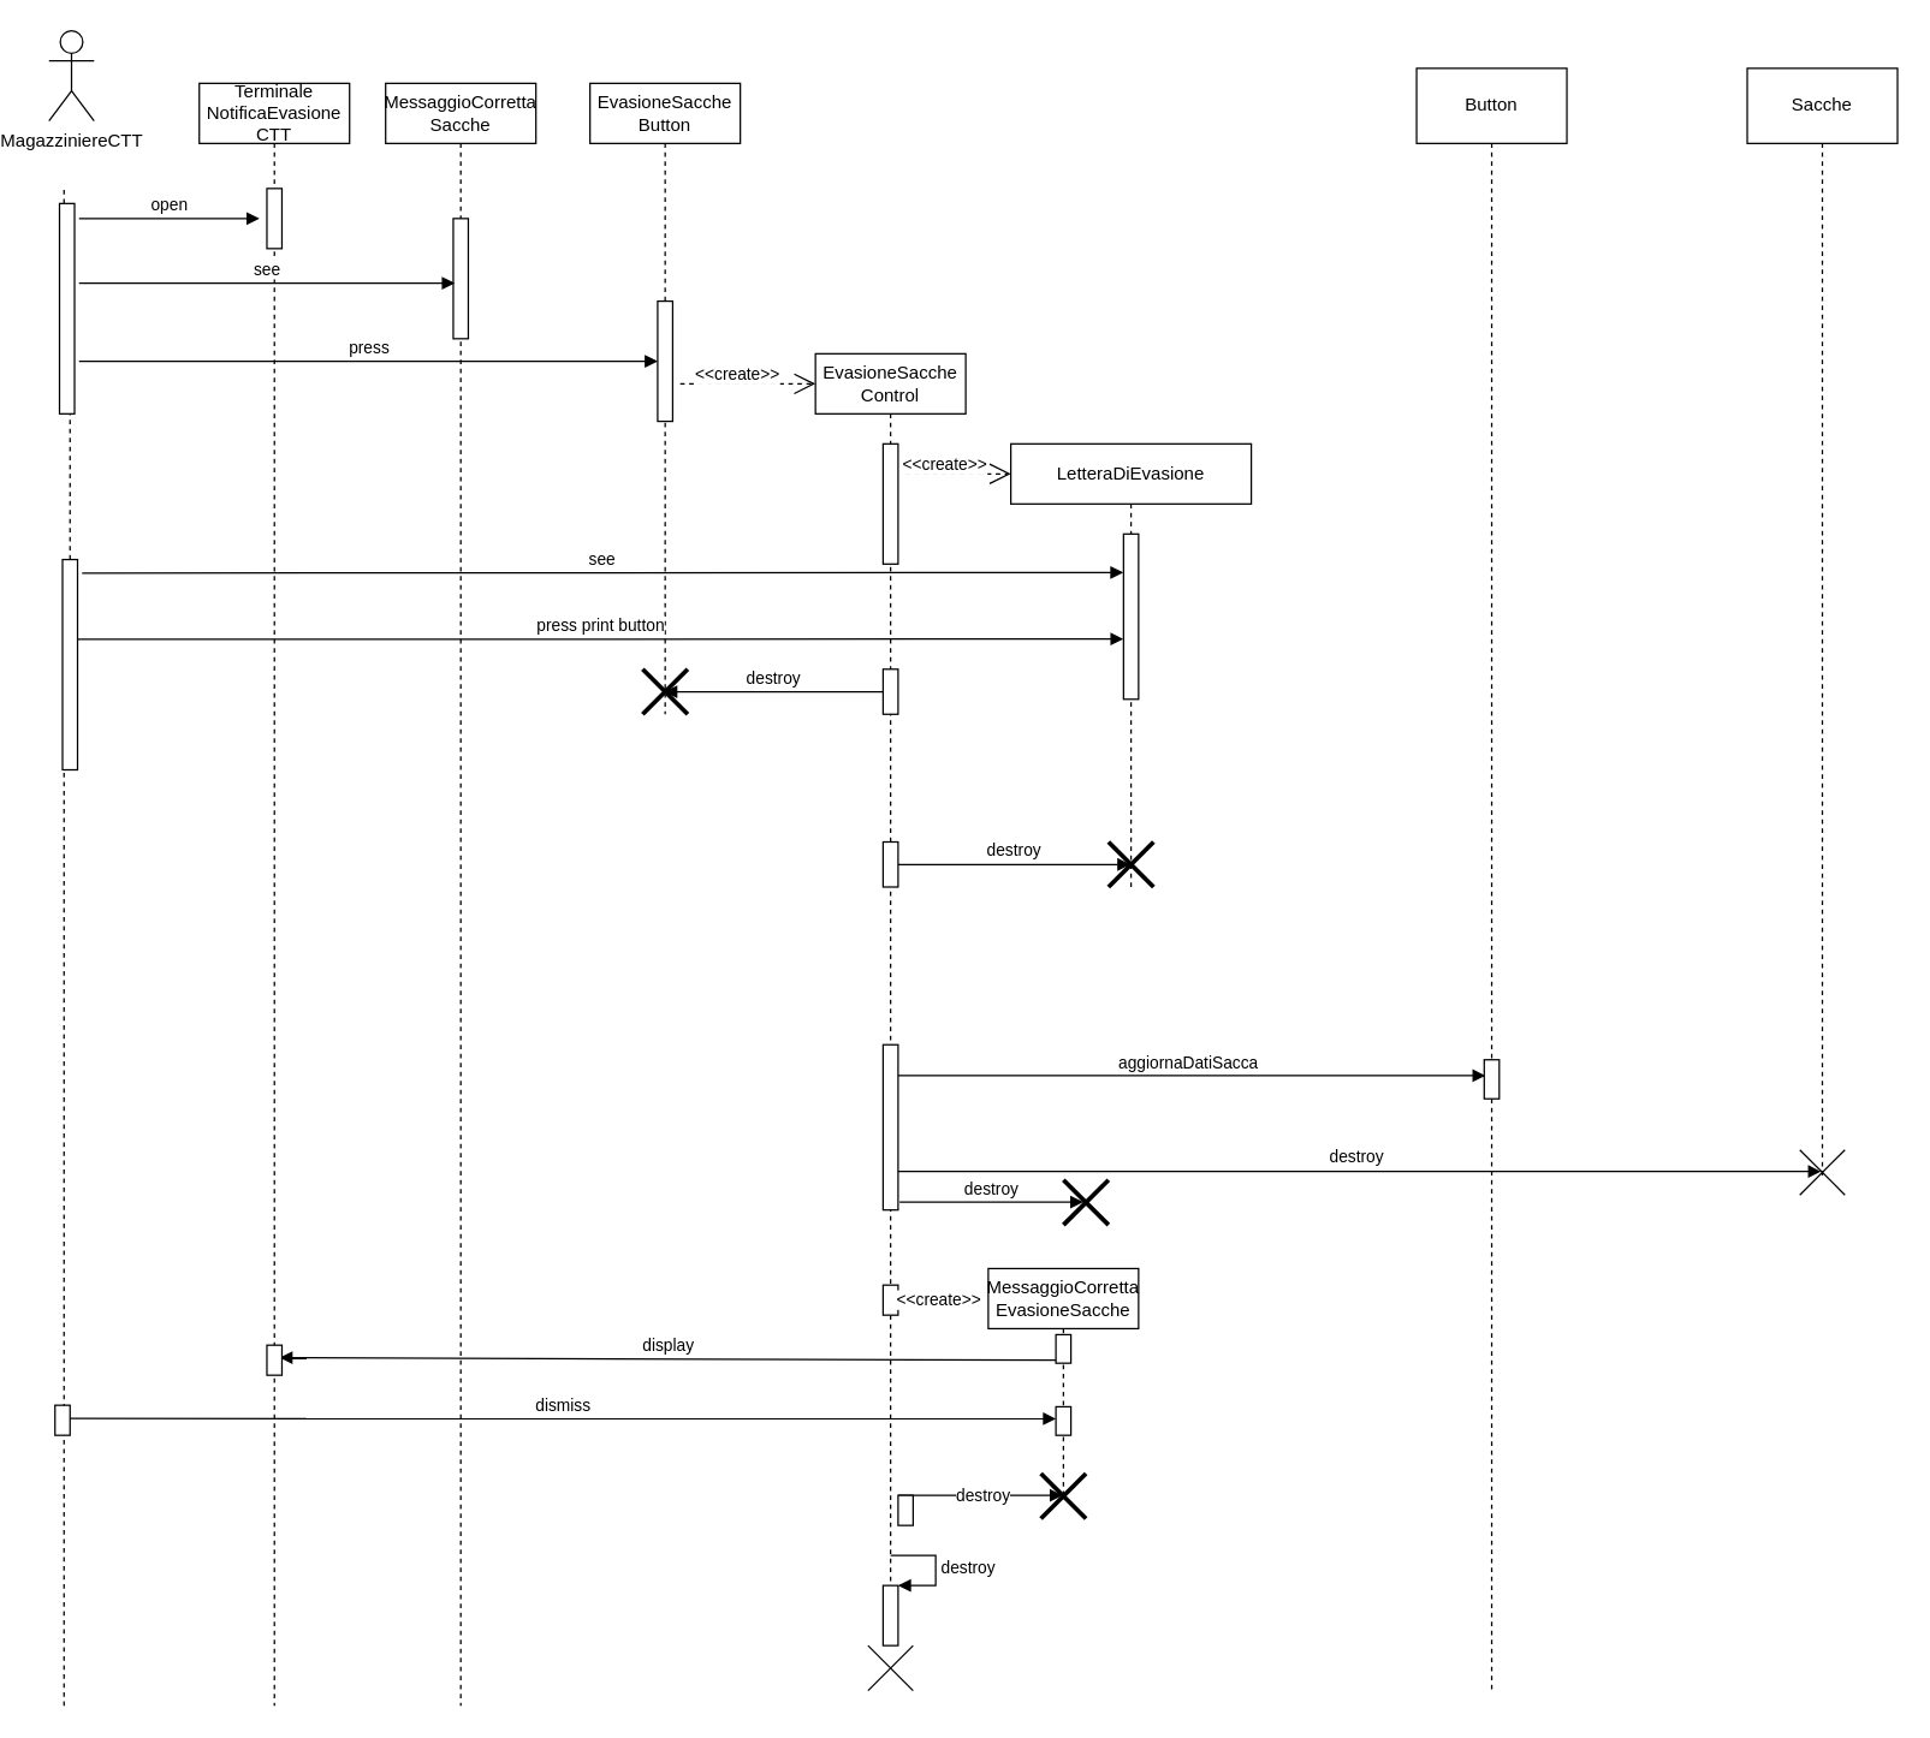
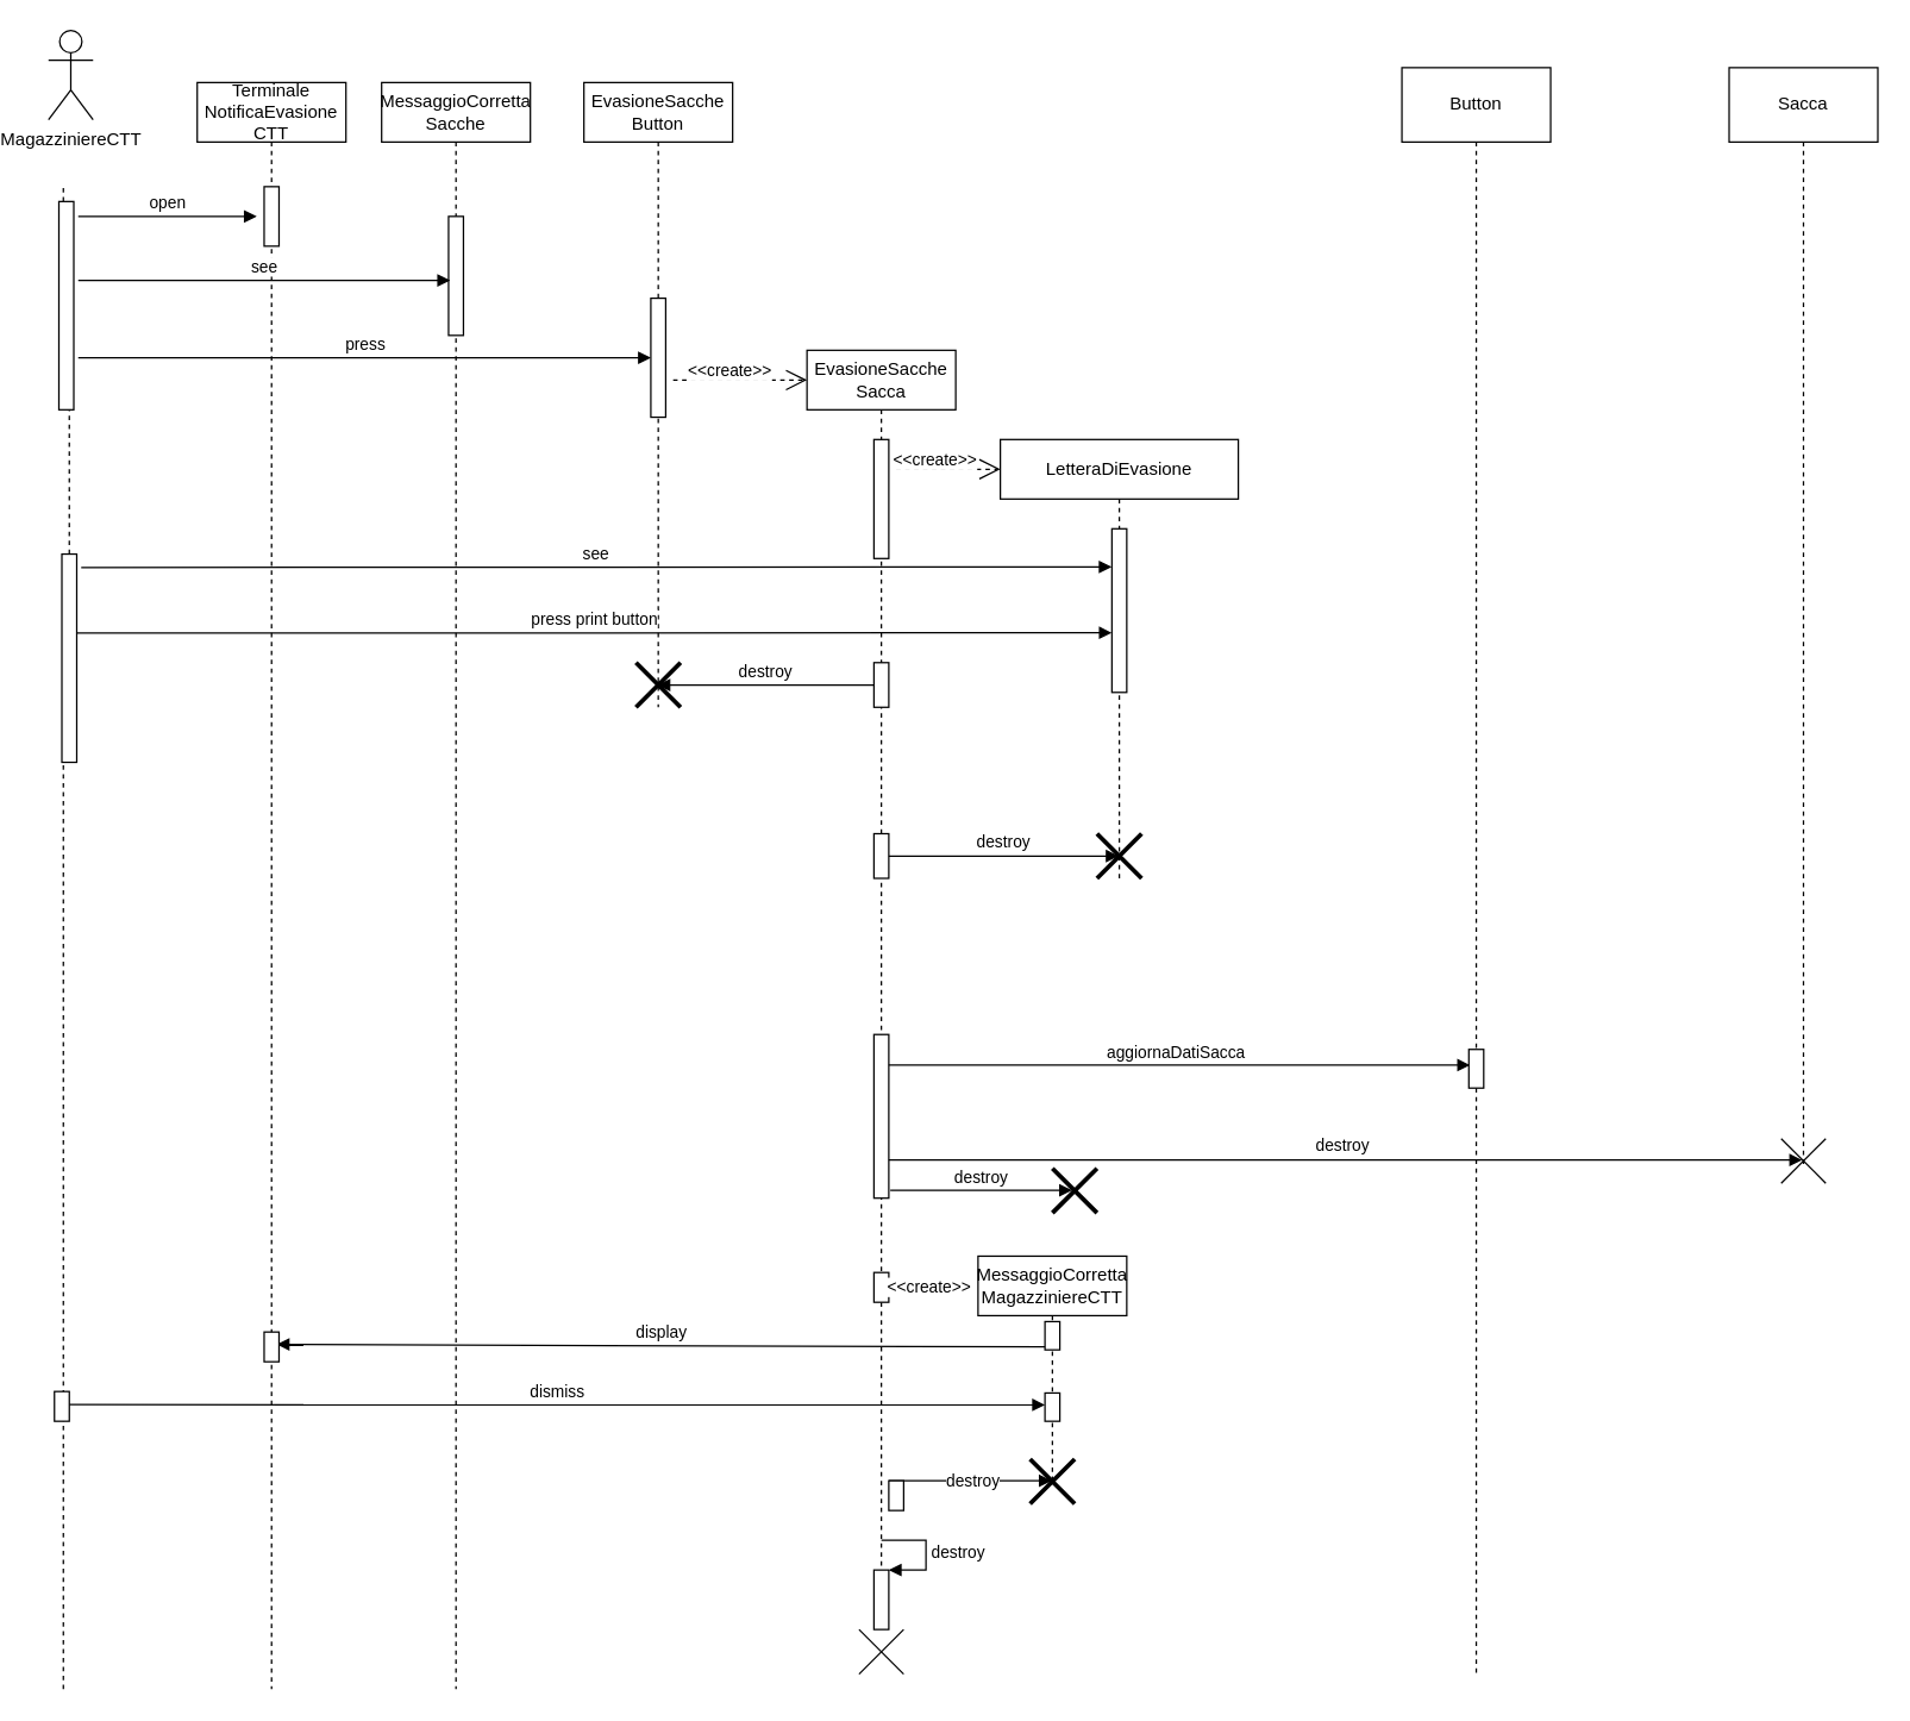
  <mxCell id="0" />
  <mxCell id="1" parent="0" />
  <mxCell id="2" value="destroy" style="html=1;verticalAlign=bottom;endArrow=block;entryX=0.469;entryY=0.478;entryDx=0;entryDy=0;entryPerimeter=0;" parent="1" source="23" target="49" edge="1"><mxGeometry width="80" relative="1" as="geometry"><mxPoint x="1310" y="815" as="sourcePoint" /><mxPoint x="1983.33" y="815.34" as="targetPoint" /></mxGeometry></mxCell>
  <mxCell id="3" value="aggiornaDatiSacca" style="html=1;verticalAlign=bottom;endArrow=block;entryX=0.08;entryY=0.408;entryDx=0;entryDy=0;entryPerimeter=0;" parent="1" source="23" target="47" edge="1"><mxGeometry width="80" relative="1" as="geometry"><mxPoint x="1310" y="795" as="sourcePoint" /><mxPoint x="1842" y="796" as="targetPoint" /></mxGeometry></mxCell>
  <mxCell id="4" value="LetteraDiEvasione" style="shape=umlLifeline;perimeter=lifelinePerimeter;whiteSpace=wrap;html=1;container=1;collapsible=0;recursiveResize=0;outlineConnect=0;" parent="1" vertex="1"><mxGeometry x="660" y="295" width="160" height="295" as="geometry" /></mxCell>
  <mxCell id="5" value="" style="shape=umlDestroy;whiteSpace=wrap;html=1;strokeWidth=3;" parent="4" vertex="1"><mxGeometry x="35" y="490" width="30" height="30" as="geometry" /></mxCell>
  <mxCell id="6" value="" style="shape=umlDestroy;whiteSpace=wrap;html=1;strokeWidth=3;" parent="4" vertex="1"><mxGeometry x="65" y="265" width="30" height="30" as="geometry" /></mxCell>
  <mxCell id="7" value="MagazziniereCTT" style="shape=umlActor;verticalLabelPosition=bottom;verticalAlign=top;html=1;outlineConnect=0;" parent="1" vertex="1"><mxGeometry x="20" y="20" width="30" height="60" as="geometry" /></mxCell>
  <mxCell id="8" value="" style="endArrow=none;dashed=1;html=1;" parent="1" source="9" edge="1"><mxGeometry width="50" height="50" relative="1" as="geometry"><mxPoint x="30" y="385" as="sourcePoint" /><mxPoint x="30" y="125" as="targetPoint" /></mxGeometry></mxCell>
  <mxCell id="9" value="" style="html=1;points=[];perimeter=orthogonalPerimeter;" parent="1" vertex="1"><mxGeometry x="27" y="135" width="10" height="140" as="geometry" /></mxCell>
  <mxCell id="10" value="" style="endArrow=none;dashed=1;html=1;" parent="1" source="33" target="9" edge="1"><mxGeometry width="50" height="50" relative="1" as="geometry"><mxPoint x="30" y="575" as="sourcePoint" /><mxPoint x="30" y="125" as="targetPoint" /></mxGeometry></mxCell>
  <mxCell id="11" value="Terminale NotificaEvasione CTT" style="shape=umlLifeline;perimeter=lifelinePerimeter;whiteSpace=wrap;html=1;container=1;collapsible=0;recursiveResize=0;outlineConnect=0;" parent="1" vertex="1"><mxGeometry x="120" y="55" width="100" height="1080" as="geometry" /></mxCell>
  <mxCell id="12" value="" style="html=1;points=[];perimeter=orthogonalPerimeter;" parent="11" vertex="1"><mxGeometry x="45" y="70" width="10" height="40" as="geometry" /></mxCell>
  <mxCell id="13" value="open" style="html=1;verticalAlign=bottom;endArrow=block;" parent="1" edge="1"><mxGeometry width="80" relative="1" as="geometry"><mxPoint x="40" y="145" as="sourcePoint" /><mxPoint x="160" y="145" as="targetPoint" /></mxGeometry></mxCell>
  <mxCell id="14" value="MessaggioCorretta Sacche" style="shape=umlLifeline;perimeter=lifelinePerimeter;whiteSpace=wrap;html=1;container=1;collapsible=0;recursiveResize=0;outlineConnect=0;" parent="1" vertex="1"><mxGeometry x="244" y="55" width="100" height="1080" as="geometry" /></mxCell>
  <mxCell id="15" value="" style="html=1;points=[];perimeter=orthogonalPerimeter;" parent="14" vertex="1"><mxGeometry x="45" y="90" width="10" height="80" as="geometry" /></mxCell>
  <mxCell id="16" value="see" style="html=1;verticalAlign=bottom;endArrow=block;" parent="1" edge="1"><mxGeometry width="80" relative="1" as="geometry"><mxPoint x="40" y="188" as="sourcePoint" /><mxPoint x="290" y="188" as="targetPoint" /></mxGeometry></mxCell>
  <mxCell id="17" value="EvasioneSacche&lt;br&gt;Button" style="shape=umlLifeline;perimeter=lifelinePerimeter;whiteSpace=wrap;html=1;container=1;collapsible=0;recursiveResize=0;outlineConnect=0;" parent="1" vertex="1"><mxGeometry x="380" y="55" width="100" height="420" as="geometry" /></mxCell>
  <mxCell id="18" value="" style="html=1;points=[];perimeter=orthogonalPerimeter;" parent="17" vertex="1"><mxGeometry x="45" y="145" width="10" height="80" as="geometry" /></mxCell>
  <mxCell id="19" value="" style="shape=umlDestroy;whiteSpace=wrap;html=1;strokeWidth=3;" parent="17" vertex="1"><mxGeometry x="35" y="390" width="30" height="30" as="geometry" /></mxCell>
  <mxCell id="20" value="press" style="html=1;verticalAlign=bottom;endArrow=block;entryX=0;entryY=0.5;entryDx=0;entryDy=0;entryPerimeter=0;" parent="1" target="18" edge="1"><mxGeometry width="80" relative="1" as="geometry"><mxPoint x="40" y="240" as="sourcePoint" /><mxPoint x="420" y="240" as="targetPoint" /></mxGeometry></mxCell>
  <mxCell id="21" value="" style="endArrow=open;dashed=1;endFill=0;endSize=12;html=1;" parent="1" edge="1"><mxGeometry width="160" relative="1" as="geometry"><mxPoint x="440" y="255" as="sourcePoint" /><mxPoint x="530" y="255" as="targetPoint" /></mxGeometry></mxCell>
  <mxCell id="22" value="&amp;lt;&amp;lt;create&amp;gt;&amp;gt;" style="edgeLabel;html=1;align=center;verticalAlign=middle;resizable=0;points=[];" parent="21" vertex="1" connectable="0"><mxGeometry x="0.225" y="3" relative="1" as="geometry"><mxPoint x="-18" y="-4" as="offset" /></mxGeometry></mxCell>
- <mxCell id="23" value="EvasioneSacche Control" style="shape=umlLifeline;perimeter=lifelinePerimeter;whiteSpace=wrap;html=1;container=1;collapsible=0;recursiveResize=0;outlineConnect=0;" parent="1" vertex="1"><mxGeometry x="530" y="235" width="100" height="820" as="geometry" /></mxCell>
+ <mxCell id="23" value="EvasioneSacche Sacca" style="shape=umlLifeline;perimeter=lifelinePerimeter;whiteSpace=wrap;html=1;container=1;collapsible=0;recursiveResize=0;outlineConnect=0;" parent="1" vertex="1"><mxGeometry x="530" y="235" width="100" height="820" as="geometry" /></mxCell>
  <mxCell id="24" value="" style="html=1;points=[];perimeter=orthogonalPerimeter;" parent="23" vertex="1"><mxGeometry x="45" y="60" width="10" height="80" as="geometry" /></mxCell>
  <mxCell id="25" value="" style="html=1;points=[];perimeter=orthogonalPerimeter;" parent="23" vertex="1"><mxGeometry x="45" y="620" width="10" height="20" as="geometry" /></mxCell>
  <mxCell id="26" value="" style="html=1;points=[];perimeter=orthogonalPerimeter;" parent="23" vertex="1"><mxGeometry x="45" y="460" width="10" height="110" as="geometry" /></mxCell>
  <mxCell id="27" value="destroy" style="edgeStyle=orthogonalEdgeStyle;html=1;align=left;spacingLeft=2;endArrow=block;rounded=0;" parent="23" edge="1"><mxGeometry x="-0.361" relative="1" as="geometry"><mxPoint x="55" y="760" as="sourcePoint" /><Array as="points"><mxPoint x="130" y="760" /><mxPoint x="130" y="760" /></Array><mxPoint x="164.5" y="760" as="targetPoint" /><mxPoint as="offset" /></mxGeometry></mxCell>
  <mxCell id="28" value="" style="html=1;points=[];perimeter=orthogonalPerimeter;" parent="23" vertex="1"><mxGeometry x="45" y="210" width="10" height="30" as="geometry" /></mxCell>
  <mxCell id="29" value="" style="html=1;points=[];perimeter=orthogonalPerimeter;" parent="23" vertex="1"><mxGeometry x="45" y="325" width="10" height="30" as="geometry" /></mxCell>
  <mxCell id="30" value="" style="endArrow=open;dashed=1;endFill=0;endSize=12;html=1;" parent="1" edge="1"><mxGeometry width="160" relative="1" as="geometry"><mxPoint x="590" y="315" as="sourcePoint" /><mxPoint x="660" y="315" as="targetPoint" /></mxGeometry></mxCell>
  <mxCell id="31" value="&amp;lt;&amp;lt;create&amp;gt;&amp;gt;" style="edgeLabel;html=1;align=center;verticalAlign=middle;resizable=0;points=[];" parent="30" vertex="1" connectable="0"><mxGeometry x="0.225" y="3" relative="1" as="geometry"><mxPoint x="-18" y="-4" as="offset" /></mxGeometry></mxCell>
  <mxCell id="32" value="" style="html=1;points=[];perimeter=orthogonalPerimeter;" parent="1" vertex="1"><mxGeometry x="735" y="355" width="10" height="110" as="geometry" /></mxCell>
  <mxCell id="33" value="" style="html=1;points=[];perimeter=orthogonalPerimeter;" parent="1" vertex="1"><mxGeometry x="29" y="372" width="10" height="140" as="geometry" /></mxCell>
  <mxCell id="34" value="" style="endArrow=none;dashed=1;html=1;" parent="1" target="33" edge="1"><mxGeometry width="50" height="50" relative="1" as="geometry"><mxPoint x="30" y="1135" as="sourcePoint" /><mxPoint x="30" y="275" as="targetPoint" /></mxGeometry></mxCell>
  <mxCell id="35" value="&lt;div&gt;see&lt;/div&gt;" style="html=1;verticalAlign=bottom;endArrow=block;entryX=-0.02;entryY=0.233;entryDx=0;entryDy=0;entryPerimeter=0;" parent="1" target="32" edge="1"><mxGeometry width="80" relative="1" as="geometry"><mxPoint x="42" y="381" as="sourcePoint" /><mxPoint x="730" y="381" as="targetPoint" /></mxGeometry></mxCell>
  <mxCell id="36" value="press print button" style="html=1;verticalAlign=bottom;endArrow=block;entryX=-0.01;entryY=0.636;entryDx=0;entryDy=0;entryPerimeter=0;" parent="1" target="32" edge="1"><mxGeometry width="80" relative="1" as="geometry"><mxPoint x="39" y="425" as="sourcePoint" /><mxPoint x="730" y="425" as="targetPoint" /></mxGeometry></mxCell>
- <mxCell id="37" value="MessaggioCorretta&lt;br&gt;EvasioneSacche" style="shape=umlLifeline;perimeter=lifelinePerimeter;whiteSpace=wrap;html=1;container=1;collapsible=0;recursiveResize=0;outlineConnect=0;" parent="1" vertex="1"><mxGeometry x="645" y="844" width="100" height="151" as="geometry" /></mxCell>
+ <mxCell id="37" value="MessaggioCorretta&lt;br&gt;MagazziniereCTT" style="shape=umlLifeline;perimeter=lifelinePerimeter;whiteSpace=wrap;html=1;container=1;collapsible=0;recursiveResize=0;outlineConnect=0;" parent="1" vertex="1"><mxGeometry x="645" y="844" width="100" height="151" as="geometry" /></mxCell>
  <mxCell id="38" value="" style="html=1;points=[];perimeter=orthogonalPerimeter;" parent="37" vertex="1"><mxGeometry x="45" y="44" width="10" height="19" as="geometry" /></mxCell>
  <mxCell id="39" value="" style="html=1;points=[];perimeter=orthogonalPerimeter;" parent="37" vertex="1"><mxGeometry x="45" y="92" width="10" height="19" as="geometry" /></mxCell>
  <mxCell id="40" value="" style="shape=umlDestroy;whiteSpace=wrap;html=1;strokeWidth=3;" parent="37" vertex="1"><mxGeometry x="35" y="136.5" width="30" height="30" as="geometry" /></mxCell>
  <mxCell id="41" value="display" style="html=1;verticalAlign=bottom;endArrow=block;entryX=0.847;entryY=0.418;entryDx=0;entryDy=0;entryPerimeter=0;" parent="1" target="42" edge="1"><mxGeometry width="80" relative="1" as="geometry"><mxPoint x="690" y="905" as="sourcePoint" /><mxPoint x="180" y="905" as="targetPoint" /></mxGeometry></mxCell>
  <mxCell id="42" value="" style="html=1;points=[];perimeter=orthogonalPerimeter;" parent="1" vertex="1"><mxGeometry x="165" y="895" width="10" height="20" as="geometry" /></mxCell>
  <mxCell id="43" value="" style="html=1;points=[];perimeter=orthogonalPerimeter;" parent="1" vertex="1"><mxGeometry x="24" y="935" width="10" height="20" as="geometry" /></mxCell>
  <mxCell id="44" value="dismiss" style="html=1;verticalAlign=bottom;endArrow=block;" parent="1" edge="1"><mxGeometry width="80" relative="1" as="geometry"><mxPoint x="34" y="943.82" as="sourcePoint" /><mxPoint x="690" y="944" as="targetPoint" /></mxGeometry></mxCell>
  <mxCell id="45" value="destroy" style="html=1;verticalAlign=bottom;endArrow=block;entryX=0.438;entryY=0.49;entryDx=0;entryDy=0;entryPerimeter=0;" parent="1" target="5" edge="1"><mxGeometry width="80" relative="1" as="geometry"><mxPoint x="586" y="799.82" as="sourcePoint" /><mxPoint x="735.5" y="799.82" as="targetPoint" /></mxGeometry></mxCell>
  <mxCell id="46" value="Button" style="shape=umlLifeline;perimeter=lifelinePerimeter;whiteSpace=wrap;html=1;container=1;collapsible=0;recursiveResize=0;outlineConnect=0;size=50;" parent="1" vertex="1"><mxGeometry x="930" y="45" width="100" height="1080" as="geometry" /></mxCell>
  <mxCell id="47" value="" style="html=1;points=[];perimeter=orthogonalPerimeter;" parent="46" vertex="1"><mxGeometry x="45" y="660" width="10" height="26" as="geometry" /></mxCell>
- <mxCell id="48" value="Sacche" style="shape=umlLifeline;perimeter=lifelinePerimeter;whiteSpace=wrap;html=1;container=1;collapsible=0;recursiveResize=0;outlineConnect=0;size=50;" parent="1" vertex="1"><mxGeometry x="1150" y="45" width="100" height="740" as="geometry" /></mxCell>
+ <mxCell id="48" value="Sacca" style="shape=umlLifeline;perimeter=lifelinePerimeter;whiteSpace=wrap;html=1;container=1;collapsible=0;recursiveResize=0;outlineConnect=0;size=50;" parent="1" vertex="1"><mxGeometry x="1150" y="45" width="100" height="740" as="geometry" /></mxCell>
  <mxCell id="49" value="" style="shape=umlDestroy;whiteSpace=wrap;html=1;strokeWidth=1;" parent="48" vertex="1"><mxGeometry x="35" y="720" width="30" height="30" as="geometry" /></mxCell>
  <mxCell id="50" value="" style="html=1;points=[];perimeter=orthogonalPerimeter;" parent="1" vertex="1"><mxGeometry x="575" y="1055" width="10" height="40" as="geometry" /></mxCell>
  <mxCell id="51" value="destroy" style="edgeStyle=orthogonalEdgeStyle;html=1;align=left;spacingLeft=2;endArrow=block;rounded=0;entryX=1;entryY=0;" parent="1" target="50" edge="1"><mxGeometry relative="1" as="geometry"><mxPoint x="580" y="1035" as="sourcePoint" /><Array as="points"><mxPoint x="610" y="1035" /></Array></mxGeometry></mxCell>
  <mxCell id="52" value="" style="shape=umlDestroy;whiteSpace=wrap;html=1;strokeWidth=1;" parent="1" vertex="1"><mxGeometry x="565" y="1095" width="30" height="30" as="geometry" /></mxCell>
  <mxCell id="53" value="" style="html=1;points=[];perimeter=orthogonalPerimeter;" parent="1" vertex="1"><mxGeometry x="585" y="995" width="10" height="20" as="geometry" /></mxCell>
  <mxCell id="54" value="&amp;lt;&amp;lt;create&amp;gt;&amp;gt;" style="edgeLabel;html=1;align=center;verticalAlign=middle;resizable=0;points=[];" parent="1" vertex="1" connectable="0"><mxGeometry x="630" y="318" as="geometry"><mxPoint x="-19" y="546" as="offset" /></mxGeometry></mxCell>
  <mxCell id="55" value="destroy" style="html=1;verticalAlign=bottom;endArrow=block;" parent="1" source="28" target="17" edge="1"><mxGeometry width="80" relative="1" as="geometry"><mxPoint x="596" y="809.82" as="sourcePoint" /><mxPoint x="718.14" y="809.7" as="targetPoint" /></mxGeometry></mxCell>
  <mxCell id="56" value="destroy" style="html=1;verticalAlign=bottom;endArrow=block;" parent="1" source="29" target="4" edge="1"><mxGeometry width="80" relative="1" as="geometry"><mxPoint x="585" y="470" as="sourcePoint" /><mxPoint x="439.5" y="470" as="targetPoint" /></mxGeometry></mxCell>
